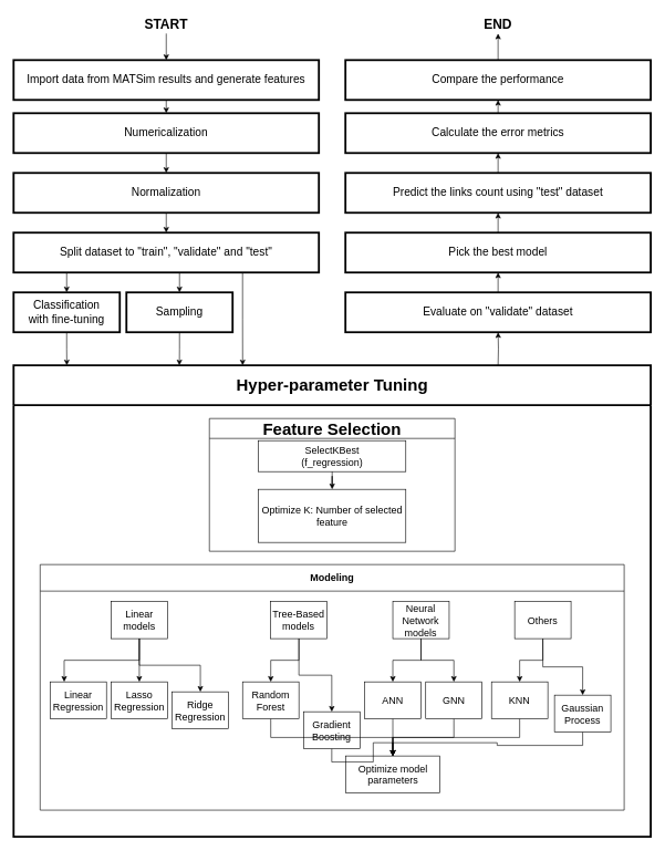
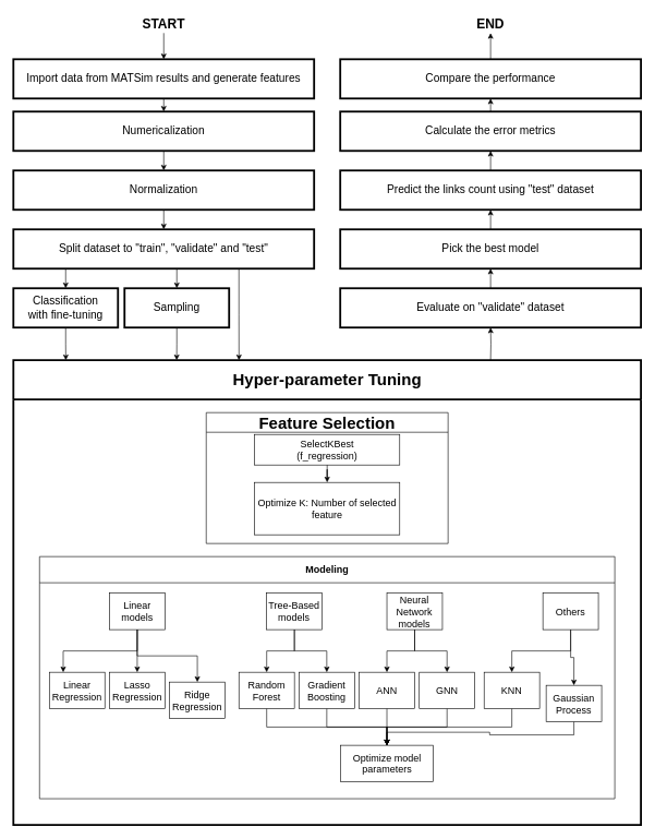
  <mxCell id="0" />
  <mxCell id="1" parent="0" />
  <mxCell id="2" style="edgeStyle=orthogonalEdgeStyle;rounded=0;orthogonalLoop=1;jettySize=auto;html=1;exitX=0.5;exitY=1;exitDx=0;exitDy=0;entryX=0.5;entryY=0;entryDx=0;entryDy=0;" parent="1" source="3" target="5" edge="1"><mxGeometry relative="1" as="geometry" /></mxCell>
  <mxCell id="3" value="&lt;b&gt;&lt;font style=&quot;font-size: 20px;&quot;&gt;START&lt;/font&gt;&lt;/b&gt;" style="text;html=1;align=center;verticalAlign=middle;whiteSpace=wrap;rounded=0;fontSize=15;" parent="1" vertex="1"><mxGeometry x="220" y="20" width="60" height="30" as="geometry" /></mxCell>
  <mxCell id="4" style="edgeStyle=orthogonalEdgeStyle;rounded=0;orthogonalLoop=1;jettySize=auto;html=1;exitX=0.5;exitY=1;exitDx=0;exitDy=0;entryX=0.5;entryY=0;entryDx=0;entryDy=0;fontSize=17;" parent="1" source="5" target="7" edge="1"><mxGeometry relative="1" as="geometry" /></mxCell>
  <mxCell id="5" value="Import data from MATSim results and generate features" style="rounded=0;whiteSpace=wrap;html=1;fontSize=17;strokeWidth=3;" parent="1" vertex="1"><mxGeometry x="20" y="90" width="460" height="60" as="geometry" /></mxCell>
  <mxCell id="6" style="edgeStyle=orthogonalEdgeStyle;rounded=0;orthogonalLoop=1;jettySize=auto;html=1;exitX=0.5;exitY=1;exitDx=0;exitDy=0;entryX=0.5;entryY=0;entryDx=0;entryDy=0;fontSize=17;" parent="1" source="7" target="9" edge="1"><mxGeometry relative="1" as="geometry" /></mxCell>
  <mxCell id="7" value="Numericalization" style="rounded=0;whiteSpace=wrap;html=1;fontSize=17;strokeWidth=3;" parent="1" vertex="1"><mxGeometry x="20" y="170" width="460" height="60" as="geometry" /></mxCell>
  <mxCell id="8" style="edgeStyle=orthogonalEdgeStyle;rounded=0;orthogonalLoop=1;jettySize=auto;html=1;exitX=0.5;exitY=1;exitDx=0;exitDy=0;entryX=0.5;entryY=0;entryDx=0;entryDy=0;fontSize=17;" parent="1" source="9" target="13" edge="1"><mxGeometry relative="1" as="geometry" /></mxCell>
  <mxCell id="9" value="Normalization" style="rounded=0;whiteSpace=wrap;html=1;fontSize=17;strokeWidth=3;" parent="1" vertex="1"><mxGeometry x="20" y="260" width="460" height="60" as="geometry" /></mxCell>
  <mxCell id="10" style="edgeStyle=orthogonalEdgeStyle;rounded=0;orthogonalLoop=1;jettySize=auto;html=1;exitX=0.5;exitY=1;exitDx=0;exitDy=0;fontSize=17;" parent="1" source="13" target="15" edge="1"><mxGeometry relative="1" as="geometry"><Array as="points"><mxPoint x="100" y="410" /></Array></mxGeometry></mxCell>
  <mxCell id="11" style="edgeStyle=orthogonalEdgeStyle;rounded=0;orthogonalLoop=1;jettySize=auto;html=1;exitX=0.5;exitY=1;exitDx=0;exitDy=0;entryX=0.5;entryY=0;entryDx=0;entryDy=0;fontSize=17;" parent="1" source="13" target="65" edge="1"><mxGeometry relative="1" as="geometry"><Array as="points"><mxPoint x="270" y="410" /></Array></mxGeometry></mxCell>
  <mxCell id="12" style="edgeStyle=orthogonalEdgeStyle;rounded=0;orthogonalLoop=1;jettySize=auto;html=1;exitX=0.75;exitY=1;exitDx=0;exitDy=0;" parent="1" source="13" edge="1"><mxGeometry relative="1" as="geometry"><mxPoint x="365.111" y="550" as="targetPoint" /></mxGeometry></mxCell>
  <mxCell id="13" value="Split dataset to &quot;train&quot;, &quot;validate&quot; and &quot;test&quot;" style="rounded=0;whiteSpace=wrap;html=1;fontSize=17;strokeWidth=3;" parent="1" vertex="1"><mxGeometry x="20" y="350" width="460" height="60" as="geometry" /></mxCell>
  <mxCell id="14" style="edgeStyle=orthogonalEdgeStyle;rounded=0;orthogonalLoop=1;jettySize=auto;html=1;exitX=0.5;exitY=1;exitDx=0;exitDy=0;" parent="1" source="15" edge="1"><mxGeometry relative="1" as="geometry"><mxPoint x="100.2" y="550" as="targetPoint" /></mxGeometry></mxCell>
  <mxCell id="15" value="Classification&lt;div&gt;with fine-tuning&lt;/div&gt;" style="rounded=0;whiteSpace=wrap;html=1;fontSize=17;strokeWidth=3;" parent="1" vertex="1"><mxGeometry x="20" y="440" width="160" height="60" as="geometry" /></mxCell>
  <mxCell id="16" style="edgeStyle=orthogonalEdgeStyle;rounded=0;orthogonalLoop=1;jettySize=auto;html=1;exitX=0.5;exitY=0;exitDx=0;exitDy=0;entryX=0.5;entryY=1;entryDx=0;entryDy=0;fontSize=17;" parent="1" source="17" target="22" edge="1"><mxGeometry relative="1" as="geometry" /></mxCell>
  <mxCell id="17" value="Pick the best model" style="rounded=0;whiteSpace=wrap;html=1;fontSize=17;strokeWidth=3;" parent="1" vertex="1"><mxGeometry x="520" y="350" width="460" height="60" as="geometry" /></mxCell>
  <mxCell id="18" style="edgeStyle=orthogonalEdgeStyle;rounded=0;orthogonalLoop=1;jettySize=auto;html=1;exitX=0.5;exitY=0;exitDx=0;exitDy=0;entryX=0.5;entryY=1;entryDx=0;entryDy=0;fontSize=17;" parent="1" source="20" target="17" edge="1"><mxGeometry relative="1" as="geometry" /></mxCell>
  <mxCell id="19" style="edgeStyle=orthogonalEdgeStyle;rounded=0;orthogonalLoop=1;jettySize=auto;html=1;exitX=0.5;exitY=1;exitDx=0;exitDy=0;entryX=0.5;entryY=1;entryDx=0;entryDy=0;" parent="1" target="20" edge="1"><mxGeometry relative="1" as="geometry"><mxPoint x="750" y="550" as="sourcePoint" /></mxGeometry></mxCell>
  <mxCell id="20" value="Evaluate on &quot;validate&quot; dataset" style="rounded=0;whiteSpace=wrap;html=1;fontSize=17;strokeWidth=3;" parent="1" vertex="1"><mxGeometry x="520" y="440" width="460" height="60" as="geometry" /></mxCell>
  <mxCell id="21" style="edgeStyle=orthogonalEdgeStyle;rounded=0;orthogonalLoop=1;jettySize=auto;html=1;exitX=0.5;exitY=0;exitDx=0;exitDy=0;entryX=0.5;entryY=1;entryDx=0;entryDy=0;fontSize=17;" parent="1" source="22" target="63" edge="1"><mxGeometry relative="1" as="geometry" /></mxCell>
  <mxCell id="22" value="Predict the links count using &quot;test&quot; dataset" style="rounded=0;whiteSpace=wrap;html=1;fontSize=17;strokeWidth=3;" parent="1" vertex="1"><mxGeometry x="520" y="260" width="460" height="60" as="geometry" /></mxCell>
  <mxCell id="23" value="&lt;font style=&quot;font-size: 25px;&quot;&gt;Hyper-parameter Tuning&lt;/font&gt;" style="swimlane;horizontal=0;whiteSpace=wrap;html=1;startSize=60;direction=south;textDirection=vertical-lr;strokeWidth=3;" parent="1" vertex="1"><mxGeometry x="20" y="550" width="960" height="710" as="geometry" /></mxCell>
  <mxCell id="24" value="" style="group;strokeWidth=1;perimeterSpacing=1;" parent="23" vertex="1" connectable="0"><mxGeometry x="295" y="80" width="370" height="200" as="geometry" /></mxCell>
  <mxCell id="25" value="&lt;font style=&quot;font-size: 25px;&quot;&gt;Feature Selection&lt;/font&gt;" style="swimlane;whiteSpace=wrap;html=1;fontSize=15;container=0;startSize=30;" parent="24" vertex="1"><mxGeometry width="370" height="200" as="geometry" /></mxCell>
  <mxCell id="26" value="SelectKBest&lt;br style=&quot;font-size: 15px;&quot;&gt;(f_regression)" style="rounded=0;whiteSpace=wrap;html=1;fontSize=15;container=0;strokeWidth=1;" parent="24" vertex="1"><mxGeometry x="74" y="33.333" width="222" height="46.667" as="geometry" /></mxCell>
  <mxCell id="27" value="Optimize K: Number of selected feature" style="rounded=0;whiteSpace=wrap;html=1;fontSize=15;container=0;strokeWidth=1;" parent="24" vertex="1"><mxGeometry x="74" y="106.667" width="222" height="80" as="geometry" /></mxCell>
  <mxCell id="28" value="" style="edgeStyle=orthogonalEdgeStyle;rounded=0;orthogonalLoop=1;jettySize=auto;html=1;fontSize=15;" parent="24" source="26" target="27" edge="1"><mxGeometry relative="1" as="geometry" /></mxCell>
  <mxCell id="29" value="" style="group;fontSize=15;strokeWidth=3;strokeColor=none;" parent="23" vertex="1" connectable="0"><mxGeometry x="90" y="300" width="830" height="400" as="geometry" /></mxCell>
  <mxCell id="30" value="" style="group" parent="29" vertex="1" connectable="0"><mxGeometry x="-50" width="880" height="370" as="geometry" /></mxCell>
  <mxCell id="31" value="&lt;font style=&quot;font-size: 15px;&quot;&gt;Modeling&lt;/font&gt;" style="swimlane;whiteSpace=wrap;html=1;fontSize=15;startSize=40;direction=east;container=0;" parent="30" vertex="1"><mxGeometry width="880" height="370" as="geometry" /></mxCell>
  <mxCell id="32" value="KNN" style="rounded=0;whiteSpace=wrap;html=1;fontSize=15;container=0;" parent="31" vertex="1"><mxGeometry x="680.091" y="176.744" width="84.906" height="55.814" as="geometry" /></mxCell>
  <mxCell id="33" value="Gaussian Process" style="rounded=0;whiteSpace=wrap;html=1;fontSize=15;container=0;" parent="31" vertex="1"><mxGeometry x="775.001" y="196.744" width="84.906" height="55.814" as="geometry" /></mxCell>
  <mxCell id="34" value="Linear models" style="rounded=0;whiteSpace=wrap;html=1;fontSize=15;container=0;" parent="30" vertex="1"><mxGeometry x="106.984" y="55.814" width="84.906" height="55.814" as="geometry" /></mxCell>
  <mxCell id="35" value="Linear Regression" style="rounded=0;whiteSpace=wrap;html=1;fontSize=15;container=0;" parent="30" vertex="1"><mxGeometry x="15.003" y="176.744" width="84.906" height="55.814" as="geometry" /></mxCell>
  <mxCell id="36" style="edgeStyle=orthogonalEdgeStyle;rounded=0;orthogonalLoop=1;jettySize=auto;html=1;exitX=0.5;exitY=1;exitDx=0;exitDy=0;entryX=0.25;entryY=0;entryDx=0;entryDy=0;fontSize=15;" parent="30" source="34" target="35" edge="1"><mxGeometry relative="1" as="geometry" /></mxCell>
  <mxCell id="37" value="Lasso Regression" style="rounded=0;whiteSpace=wrap;html=1;fontSize=15;container=0;" parent="30" vertex="1"><mxGeometry x="106.984" y="176.744" width="84.906" height="55.814" as="geometry" /></mxCell>
  <mxCell id="38" style="edgeStyle=orthogonalEdgeStyle;rounded=0;orthogonalLoop=1;jettySize=auto;html=1;exitX=0.5;exitY=1;exitDx=0;exitDy=0;entryX=0.5;entryY=0;entryDx=0;entryDy=0;fontSize=15;" parent="30" source="34" target="37" edge="1"><mxGeometry relative="1" as="geometry" /></mxCell>
  <mxCell id="39" value="Ridge Regression" style="rounded=0;whiteSpace=wrap;html=1;fontSize=15;container=0;" parent="30" vertex="1"><mxGeometry x="198.965" y="191.744" width="84.906" height="55.814" as="geometry" /></mxCell>
  <mxCell id="40" style="edgeStyle=orthogonalEdgeStyle;rounded=0;orthogonalLoop=1;jettySize=auto;html=1;exitX=0.5;exitY=1;exitDx=0;exitDy=0;entryX=0.5;entryY=0;entryDx=0;entryDy=0;fontSize=15;" parent="30" source="34" target="39" edge="1"><mxGeometry relative="1" as="geometry" /></mxCell>
  <mxCell id="41" value="Optimize model parameters" style="rounded=0;whiteSpace=wrap;html=1;fontSize=15;container=0;" parent="30" vertex="1"><mxGeometry x="460.655" y="288.372" width="141.509" height="55.814" as="geometry" /></mxCell>
  <mxCell id="42" value="Tree-Based models" style="rounded=0;whiteSpace=wrap;html=1;fontSize=15;container=0;" parent="30" vertex="1"><mxGeometry x="347.449" y="55.814" width="84.906" height="55.814" as="geometry" /></mxCell>
  <mxCell id="43" style="edgeStyle=orthogonalEdgeStyle;rounded=0;orthogonalLoop=1;jettySize=auto;html=1;exitX=0.5;exitY=1;exitDx=0;exitDy=0;entryX=0.5;entryY=0;entryDx=0;entryDy=0;" parent="30" source="45" target="33" edge="1"><mxGeometry relative="1" as="geometry" /></mxCell>
  <mxCell id="44" style="edgeStyle=orthogonalEdgeStyle;rounded=0;orthogonalLoop=1;jettySize=auto;html=1;exitX=0.5;exitY=1;exitDx=0;exitDy=0;entryX=0.5;entryY=0;entryDx=0;entryDy=0;" parent="30" source="45" target="32" edge="1"><mxGeometry relative="1" as="geometry" /></mxCell>
- <mxCell id="45" value="Others" style="rounded=0;whiteSpace=wrap;html=1;fontSize=15;container=0;" parent="30" vertex="1"><mxGeometry x="715.001" y="55.814" width="84.906" height="55.814" as="geometry" /></mxCell>
+ <mxCell id="45" value="Others" style="rounded=0;whiteSpace=wrap;html=1;fontSize=15;container=0;" parent="30" vertex="1"><mxGeometry x="770.001" y="55.814" width="84.906" height="55.814" as="geometry" /></mxCell>
  <mxCell id="46" value="Random Forest" style="rounded=0;whiteSpace=wrap;html=1;fontSize=15;container=0;" parent="30" vertex="1"><mxGeometry x="304.997" y="176.744" width="84.906" height="55.814" as="geometry" /></mxCell>
  <mxCell id="47" style="edgeStyle=orthogonalEdgeStyle;rounded=0;orthogonalLoop=1;jettySize=auto;html=1;exitX=0.5;exitY=1;exitDx=0;exitDy=0;entryX=0.5;entryY=0;entryDx=0;entryDy=0;fontSize=15;" parent="30" source="42" target="46" edge="1"><mxGeometry relative="1" as="geometry" /></mxCell>
- <mxCell id="48" value="Gradient Boosting" style="rounded=0;whiteSpace=wrap;html=1;fontSize=15;container=0;" parent="30" vertex="1"><mxGeometry x="396.978" y="221.744" width="84.906" height="55.814" as="geometry" /></mxCell>
+ <mxCell id="48" value="Gradient Boosting" style="rounded=0;whiteSpace=wrap;html=1;fontSize=15;container=0;" parent="30" vertex="1"><mxGeometry x="396.978" y="176.744" width="84.906" height="55.814" as="geometry" /></mxCell>
  <mxCell id="49" style="edgeStyle=orthogonalEdgeStyle;rounded=0;orthogonalLoop=1;jettySize=auto;html=1;exitX=0.5;exitY=1;exitDx=0;exitDy=0;entryX=0.5;entryY=0;entryDx=0;entryDy=0;fontSize=15;" parent="30" source="42" target="48" edge="1"><mxGeometry relative="1" as="geometry" /></mxCell>
  <mxCell id="50" value="Neural Network models" style="rounded=0;whiteSpace=wrap;html=1;fontSize=15;container=0;" parent="30" vertex="1"><mxGeometry x="531.412" y="55.814" width="84.906" height="55.814" as="geometry" /></mxCell>
  <mxCell id="51" value="ANN" style="rounded=0;whiteSpace=wrap;html=1;fontSize=15;container=0;" parent="30" vertex="1"><mxGeometry x="488.959" y="176.744" width="84.906" height="55.814" as="geometry" /></mxCell>
  <mxCell id="52" style="edgeStyle=orthogonalEdgeStyle;rounded=0;orthogonalLoop=1;jettySize=auto;html=1;exitX=0.5;exitY=1;exitDx=0;exitDy=0;entryX=0.5;entryY=0;entryDx=0;entryDy=0;fontSize=15;" parent="30" source="50" target="51" edge="1"><mxGeometry relative="1" as="geometry" /></mxCell>
  <mxCell id="53" value="GNN" style="rounded=0;whiteSpace=wrap;html=1;fontSize=15;container=0;" parent="30" vertex="1"><mxGeometry x="580.94" y="176.744" width="84.906" height="55.814" as="geometry" /></mxCell>
  <mxCell id="54" style="edgeStyle=orthogonalEdgeStyle;rounded=0;orthogonalLoop=1;jettySize=auto;html=1;exitX=0.5;exitY=1;exitDx=0;exitDy=0;entryX=0.5;entryY=0;entryDx=0;entryDy=0;fontSize=15;" parent="30" source="50" target="53" edge="1"><mxGeometry relative="1" as="geometry" /></mxCell>
  <mxCell id="55" style="edgeStyle=orthogonalEdgeStyle;rounded=0;orthogonalLoop=1;jettySize=auto;html=1;exitX=0.5;exitY=1;exitDx=0;exitDy=0;entryX=0.5;entryY=0;entryDx=0;entryDy=0;fontSize=15;" parent="30" source="46" target="41" edge="1"><mxGeometry relative="1" as="geometry" /></mxCell>
  <mxCell id="56" style="edgeStyle=orthogonalEdgeStyle;rounded=0;orthogonalLoop=1;jettySize=auto;html=1;exitX=0.5;exitY=1;exitDx=0;exitDy=0;entryX=0.5;entryY=0;entryDx=0;entryDy=0;fontSize=15;" parent="30" source="48" target="41" edge="1"><mxGeometry relative="1" as="geometry" /></mxCell>
  <mxCell id="57" style="edgeStyle=orthogonalEdgeStyle;rounded=0;orthogonalLoop=1;jettySize=auto;html=1;exitX=0.5;exitY=1;exitDx=0;exitDy=0;entryX=0.5;entryY=0;entryDx=0;entryDy=0;fontSize=15;" parent="30" source="51" target="41" edge="1"><mxGeometry relative="1" as="geometry" /></mxCell>
  <mxCell id="58" style="edgeStyle=orthogonalEdgeStyle;rounded=0;orthogonalLoop=1;jettySize=auto;html=1;exitX=0.5;exitY=1;exitDx=0;exitDy=0;entryX=0.5;entryY=0;entryDx=0;entryDy=0;fontSize=15;" parent="30" source="53" target="41" edge="1"><mxGeometry relative="1" as="geometry" /></mxCell>
  <mxCell id="59" style="edgeStyle=orthogonalEdgeStyle;rounded=0;orthogonalLoop=1;jettySize=auto;html=1;exitX=0.5;exitY=1;exitDx=0;exitDy=0;entryX=0.5;entryY=0;entryDx=0;entryDy=0;" parent="30" source="33" target="41" edge="1"><mxGeometry relative="1" as="geometry" /></mxCell>
  <mxCell id="60" style="edgeStyle=orthogonalEdgeStyle;rounded=0;orthogonalLoop=1;jettySize=auto;html=1;exitX=0.5;exitY=1;exitDx=0;exitDy=0;entryX=0.5;entryY=0;entryDx=0;entryDy=0;" parent="30" source="32" target="41" edge="1"><mxGeometry relative="1" as="geometry" /></mxCell>
  <mxCell id="61" value="&lt;b&gt;&lt;font style=&quot;font-size: 20px;&quot;&gt;END&lt;/font&gt;&lt;/b&gt;" style="text;html=1;align=center;verticalAlign=middle;whiteSpace=wrap;rounded=0;fontSize=15;" parent="1" vertex="1"><mxGeometry x="720" y="20" width="60" height="30" as="geometry" /></mxCell>
  <mxCell id="62" style="edgeStyle=orthogonalEdgeStyle;rounded=0;orthogonalLoop=1;jettySize=auto;html=1;exitX=0.5;exitY=0;exitDx=0;exitDy=0;entryX=0.5;entryY=1;entryDx=0;entryDy=0;" parent="1" source="63" target="67" edge="1"><mxGeometry relative="1" as="geometry" /></mxCell>
  <mxCell id="63" value="Calculate the error metrics" style="rounded=0;whiteSpace=wrap;html=1;fontSize=17;strokeWidth=3;" parent="1" vertex="1"><mxGeometry x="520" y="170" width="460" height="60" as="geometry" /></mxCell>
  <mxCell id="64" style="edgeStyle=orthogonalEdgeStyle;rounded=0;orthogonalLoop=1;jettySize=auto;html=1;exitX=0.5;exitY=1;exitDx=0;exitDy=0;" parent="1" source="65" edge="1"><mxGeometry relative="1" as="geometry"><mxPoint x="269.8" y="550" as="targetPoint" /></mxGeometry></mxCell>
  <mxCell id="65" value="Sampling" style="rounded=0;whiteSpace=wrap;html=1;fontSize=17;strokeWidth=3;" parent="1" vertex="1"><mxGeometry x="190" y="440" width="160" height="60" as="geometry" /></mxCell>
  <mxCell id="66" style="edgeStyle=orthogonalEdgeStyle;rounded=0;orthogonalLoop=1;jettySize=auto;html=1;exitX=0.5;exitY=0;exitDx=0;exitDy=0;entryX=0.5;entryY=1;entryDx=0;entryDy=0;" parent="1" source="67" target="61" edge="1"><mxGeometry relative="1" as="geometry" /></mxCell>
  <mxCell id="67" value="Compare the performance" style="rounded=0;whiteSpace=wrap;html=1;fontSize=17;strokeWidth=3;" parent="1" vertex="1"><mxGeometry x="520" y="90" width="460" height="60" as="geometry" /></mxCell>
